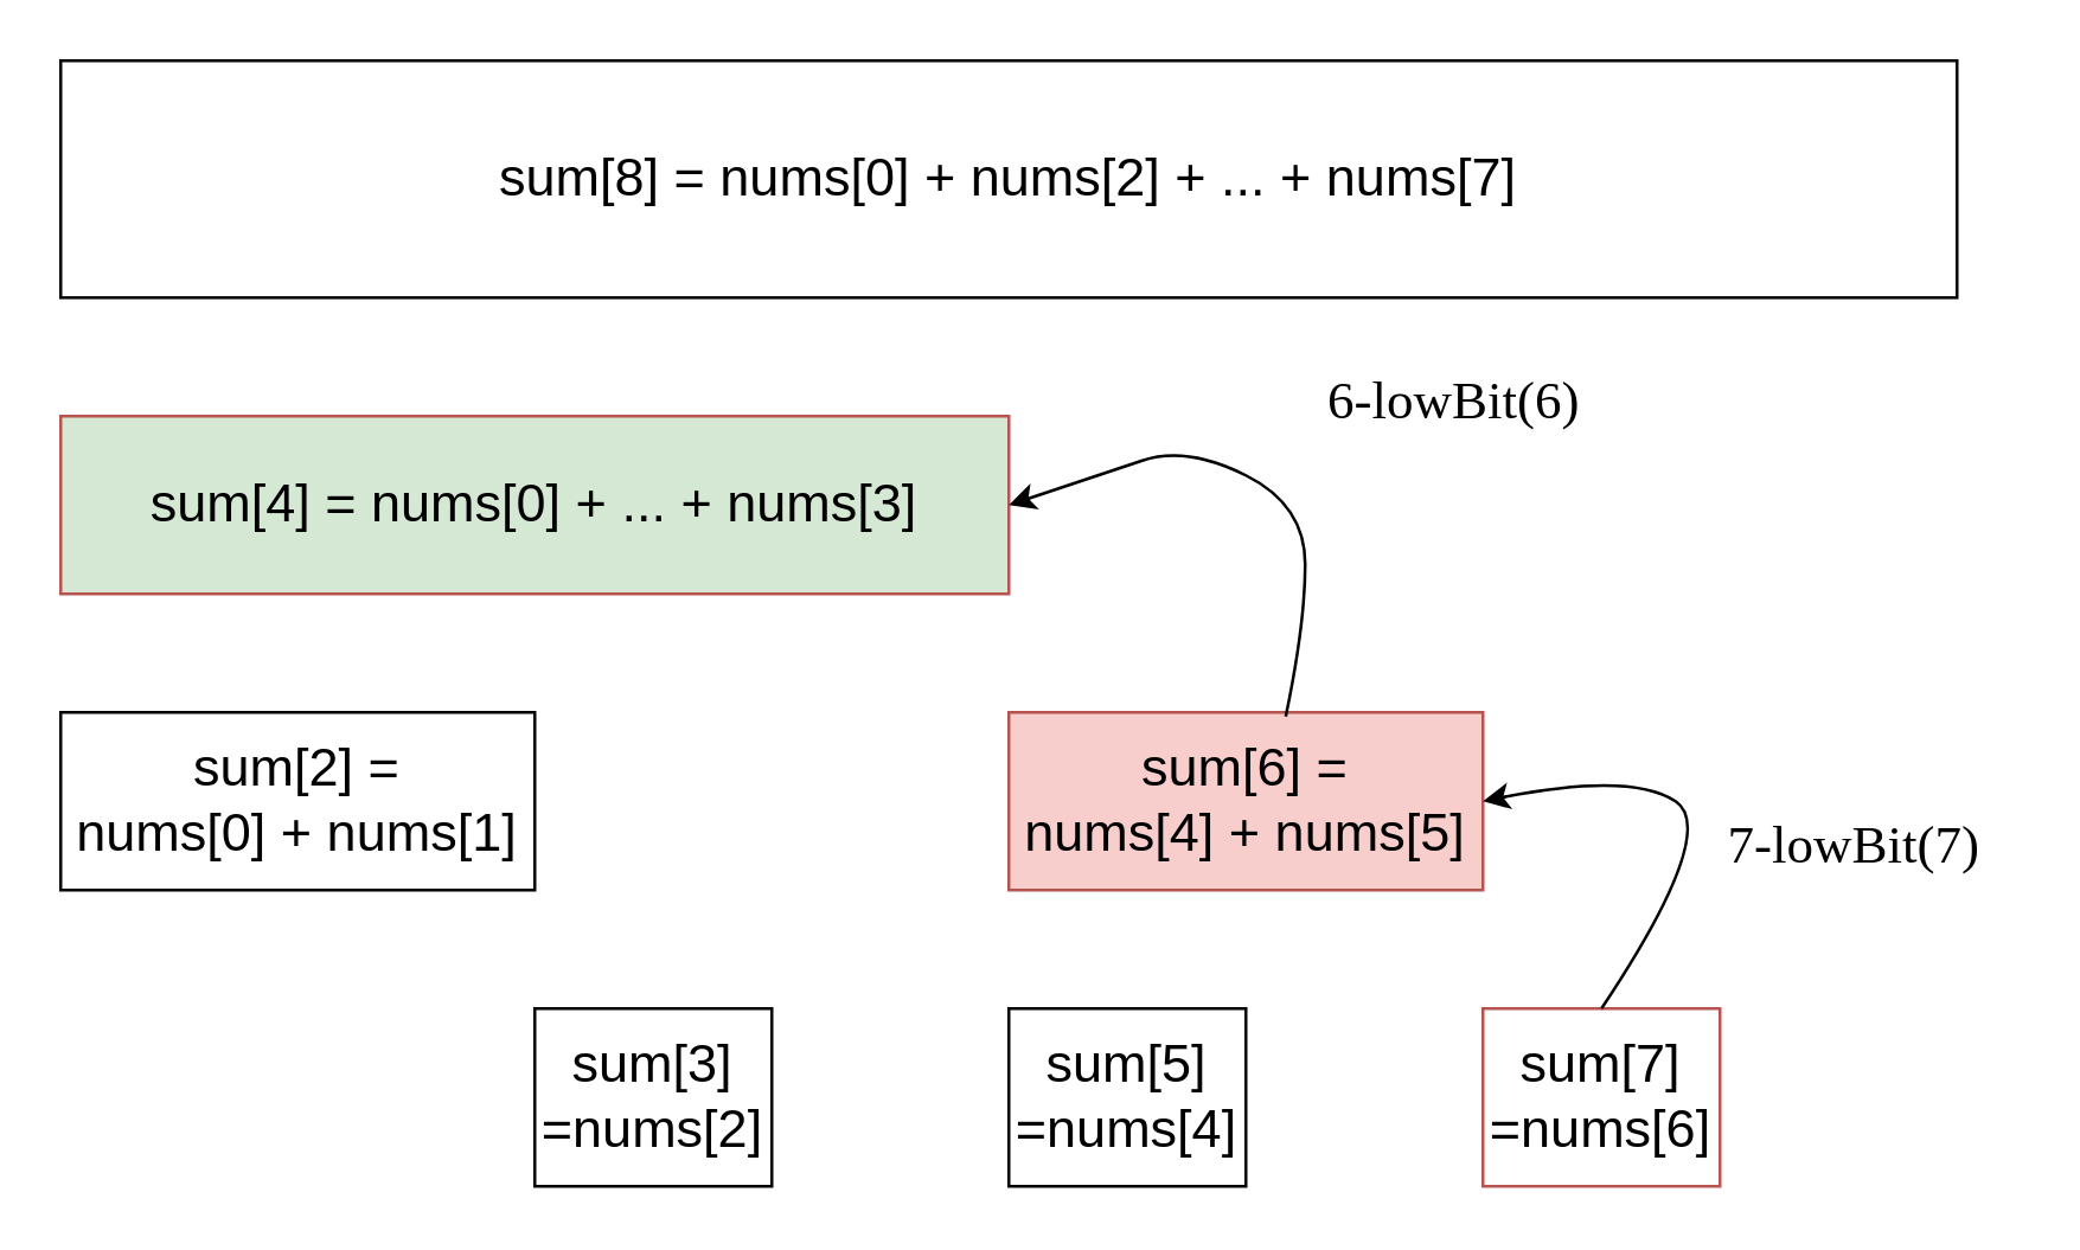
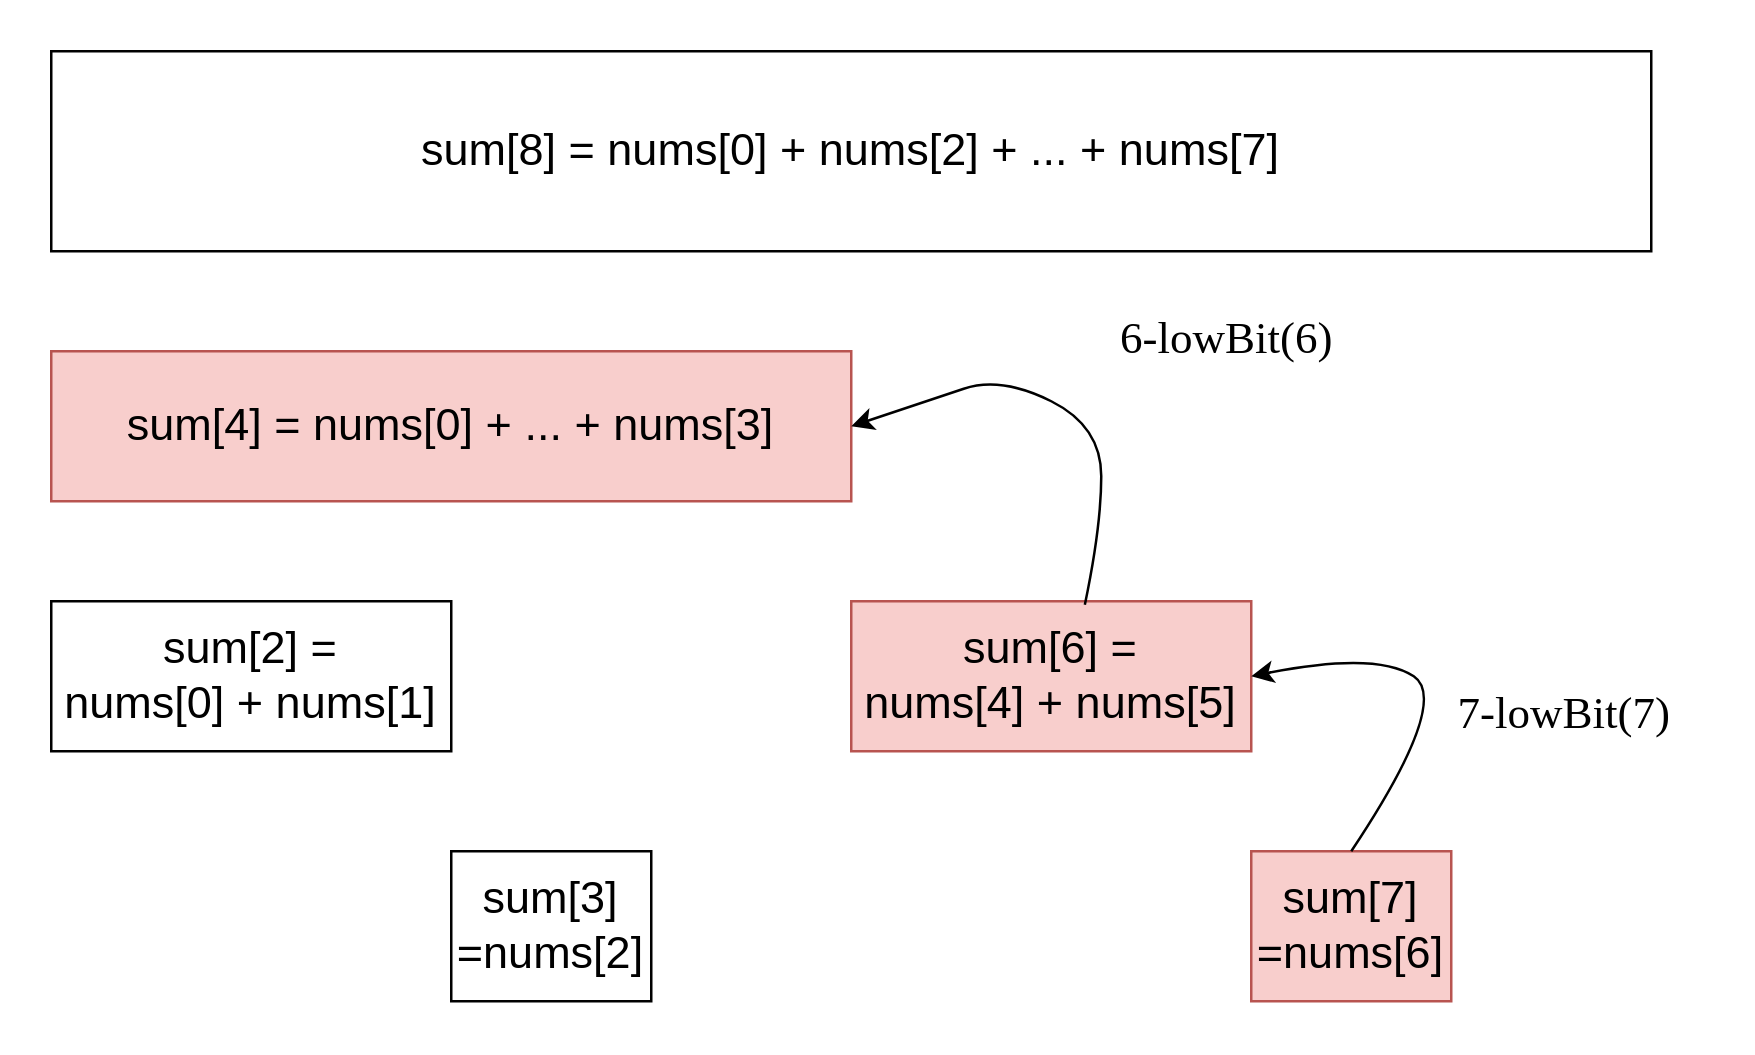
  <mxCell id="0" />
  <mxCell id="1" parent="0" />
  <mxCell id="2" value="&lt;p&gt;&lt;font style=&quot;font-size: 18px&quot;&gt;sum[8] = nums[0] + nums[2] + ... + nums[7]&lt;/font&gt;&lt;/p&gt;" style="rounded=0;whiteSpace=wrap;html=1;" vertex="1" parent="1"><mxGeometry x="20" y="20" width="640" height="80" as="geometry" /></mxCell>
- <mxCell id="3" value="&lt;span style=&quot;font-family: &amp;#34;helvetica&amp;#34;&quot;&gt;sum[4] = nums[0] + ... + nums[3]&lt;/span&gt;" style="rounded=0;whiteSpace=wrap;html=1;fontFamily=Comic Sans MS;fontSize=18;fillColor=#d5e8d4;strokeColor=#b85450;" vertex="1" parent="1"><mxGeometry x="20" y="140" width="320" height="60" as="geometry" /></mxCell>
+ <mxCell id="3" value="&lt;span style=&quot;font-family: &amp;#34;helvetica&amp;#34;&quot;&gt;sum[4] = nums[0] + ... + nums[3]&lt;/span&gt;" style="rounded=0;whiteSpace=wrap;html=1;fontFamily=Comic Sans MS;fontSize=18;fillColor=#f8cecc;strokeColor=#b85450;" vertex="1" parent="1"><mxGeometry x="20" y="140" width="320" height="60" as="geometry" /></mxCell>
  <mxCell id="4" value="&lt;span style=&quot;font-family: &amp;#34;helvetica&amp;#34;&quot;&gt;sum[2] = &lt;br&gt;nums[0] + nums[1]&lt;/span&gt;&lt;span style=&quot;color: rgba(0 , 0 , 0 , 0) ; font-family: monospace ; font-size: 0px&quot;&gt;%3CmxGraphModel%3E%3Croot%3E%3CmxCell%20id%3D%220%22%2F%3E%3CmxCell%20id%3D%221%22%20parent%3D%220%22%2F%3E%3CmxCell%20id%3D%222%22%20value%3D%22%26lt%3Bspan%20style%3D%26quot%3Bfont-family%3A%20%26amp%3B%2334%3Bhelvetica%26amp%3B%2334%3B%26quot%3B%26gt%3Bsum%5B4%5D%20%3D%20nums%5B0%5D%20%2B%20...%20%2B%20nums%5B3%5D%26lt%3B%2Fspan%26gt%3B%22%20style%3D%22rounded%3D0%3BwhiteSpace%3Dwrap%3Bhtml%3D1%3BfontFamily%3DComic%20Sans%20MS%3BfontSize%3D18%3B%22%20vertex%3D%221%22%20parent%3D%221%22%3E%3CmxGeometry%20x%3D%2280%22%20y%3D%22200%22%20width%3D%22320%22%20height%3D%2260%22%20as%3D%22geometry%22%2F%3E%3C%2FmxCell%3E%3C%2Froot%3E%3C%2FmxGraphModel%3E&lt;/span&gt;" style="rounded=0;whiteSpace=wrap;html=1;fontFamily=Comic Sans MS;fontSize=18;" vertex="1" parent="1"><mxGeometry x="20" y="240" width="160" height="60" as="geometry" /></mxCell>
  <mxCell id="5" value="&lt;font face=&quot;helvetica&quot; style=&quot;font-size: 18px&quot;&gt;sum[3] &lt;br&gt;=nums[2]&lt;/font&gt;" style="rounded=0;whiteSpace=wrap;html=1;fontFamily=Comic Sans MS;fontSize=18;" vertex="1" parent="1"><mxGeometry x="180" y="340" width="80" height="60" as="geometry" /></mxCell>
  <mxCell id="6" value="&lt;span style=&quot;font-family: &amp;#34;helvetica&amp;#34;&quot;&gt;sum[6] = &lt;br&gt;nums[4] + nums[5]&lt;/span&gt;&lt;span style=&quot;color: rgba(0 , 0 , 0 , 0) ; font-family: monospace ; font-size: 0px&quot;&gt;%3CmxGraphModel%3E%3Croot%3E%3CmxCell%20id%3D%220%22%2F%3E%3CmxCell%20id%3D%221%22%20parent%3D%220%22%2F%3E%3CmxCell%20id%3D%222%22%20value%3D%22%26lt%3Bspan%20style%3D%26quot%3Bfont-family%3A%20%26amp%3B%2334%3Bhelvetica%26amp%3B%2334%3B%26quot%3B%26gt%3Bsum%5B4%5D%20%3D%20nums%5B0%5D%20%2B%20...%20%2B%20nums%5B3%5D%26lt%3B%2Fspan%26gt%3B%22%20style%3D%22rounded%3D0%3BwhiteSpace%3Dwrap%3Bhtml%3D1%3BfontFamily%3DComic%20Sans%20MS%3BfontSize%3D18%3B%22%20vertex%3D%221%22%20parent%3D%221%22%3E%3CmxGeometry%20x%3D%2280%22%20y%3D%22200%22%20width%3D%22320%22%20height%3D%2260%22%20as%3D%22geometry%22%2F%3E%3C%2FmxCell%3E%3C%2Froot%3E%3C%2FmxGraphModel%3E&lt;/span&gt;" style="rounded=0;whiteSpace=wrap;html=1;fontFamily=Comic Sans MS;fontSize=18;fillColor=#f8cecc;strokeColor=#b85450;" vertex="1" parent="1"><mxGeometry x="340" y="240" width="160" height="60" as="geometry" /></mxCell>
- <mxCell id="7" value="&lt;font face=&quot;helvetica&quot; style=&quot;font-size: 18px&quot;&gt;sum[5] &lt;br&gt;=nums[4]&lt;/font&gt;" style="rounded=0;whiteSpace=wrap;html=1;fontFamily=Comic Sans MS;fontSize=18;" vertex="1" parent="1"><mxGeometry x="340" y="340" width="80" height="60" as="geometry" /></mxCell>
- <mxCell id="8" value="&lt;font face=&quot;helvetica&quot; style=&quot;font-size: 18px&quot;&gt;sum[7] &lt;br&gt;=nums[6]&lt;/font&gt;" style="rounded=0;whiteSpace=wrap;html=1;fontFamily=Comic Sans MS;fontSize=18;fillColor=#ffffff;strokeColor=#b85450;" vertex="1" parent="1"><mxGeometry x="500" y="340" width="80" height="60" as="geometry" /></mxCell>
+ <mxCell id="8" value="&lt;font face=&quot;helvetica&quot; style=&quot;font-size: 18px&quot;&gt;sum[7] &lt;br&gt;=nums[6]&lt;/font&gt;" style="rounded=0;whiteSpace=wrap;html=1;fontFamily=Comic Sans MS;fontSize=18;fillColor=#f8cecc;strokeColor=#b85450;" vertex="1" parent="1"><mxGeometry x="500" y="340" width="80" height="60" as="geometry" /></mxCell>
  <mxCell id="9" value="" style="curved=1;endArrow=classic;html=1;rounded=0;fontFamily=Comic Sans MS;fontSize=18;entryX=1;entryY=0.5;entryDx=0;entryDy=0;exitX=0.584;exitY=0.023;exitDx=0;exitDy=0;exitPerimeter=0;" edge="1" parent="1" source="6" target="3"><mxGeometry width="50" height="50" relative="1" as="geometry"><mxPoint x="330" y="260" as="sourcePoint" /><mxPoint x="380" y="210" as="targetPoint" /><Array as="points"><mxPoint x="440" y="210" /><mxPoint x="440" y="170" /><mxPoint x="400" y="150" /><mxPoint x="370" y="160" /></Array></mxGeometry></mxCell>
  <mxCell id="10" value="7-lowBit(7)" style="text;html=1;align=center;verticalAlign=middle;resizable=0;points=[];autosize=1;strokeColor=none;fillColor=none;fontSize=18;fontFamily=Comic Sans MS;" vertex="1" parent="1"><mxGeometry x="570" y="270" width="110" height="30" as="geometry" /></mxCell>
  <mxCell id="11" value="6-lowBit(6)" style="text;html=1;align=center;verticalAlign=middle;resizable=0;points=[];autosize=1;strokeColor=none;fillColor=none;fontSize=18;fontFamily=Comic Sans MS;" vertex="1" parent="1"><mxGeometry x="435" y="120" width="110" height="30" as="geometry" /></mxCell>
  <mxCell id="12" value="" style="curved=1;endArrow=classic;html=1;rounded=0;fontFamily=Comic Sans MS;fontSize=18;entryX=1;entryY=0.5;entryDx=0;entryDy=0;exitX=0.5;exitY=0;exitDx=0;exitDy=0;" edge="1" parent="1" source="8" target="6"><mxGeometry width="50" height="50" relative="1" as="geometry"><mxPoint x="610" y="330" as="sourcePoint" /><mxPoint x="619.92" y="190" as="targetPoint" /><Array as="points"><mxPoint x="580" y="280" /><mxPoint x="550" y="260" /></Array></mxGeometry></mxCell>
